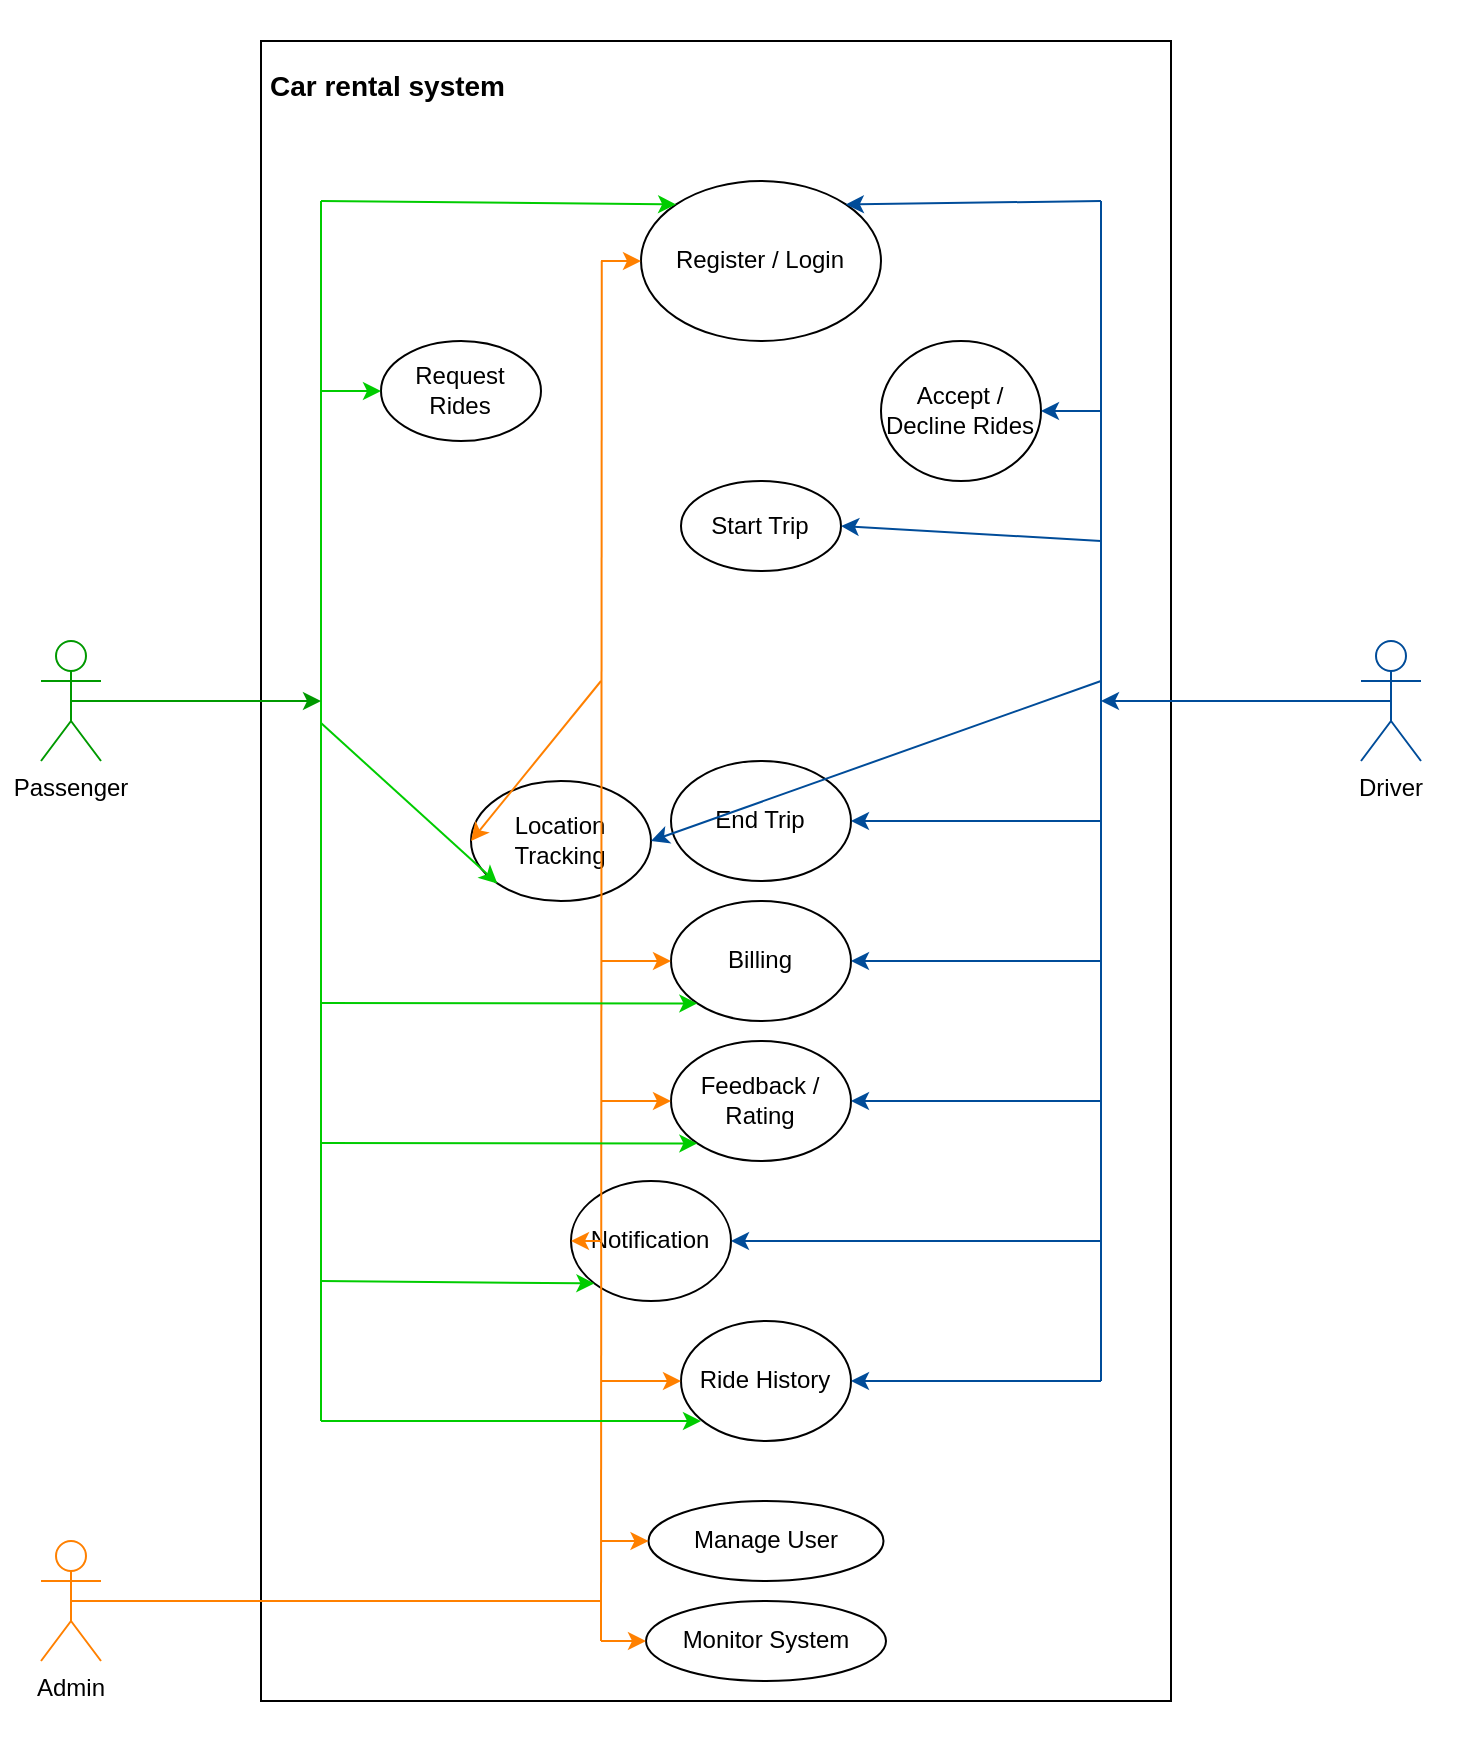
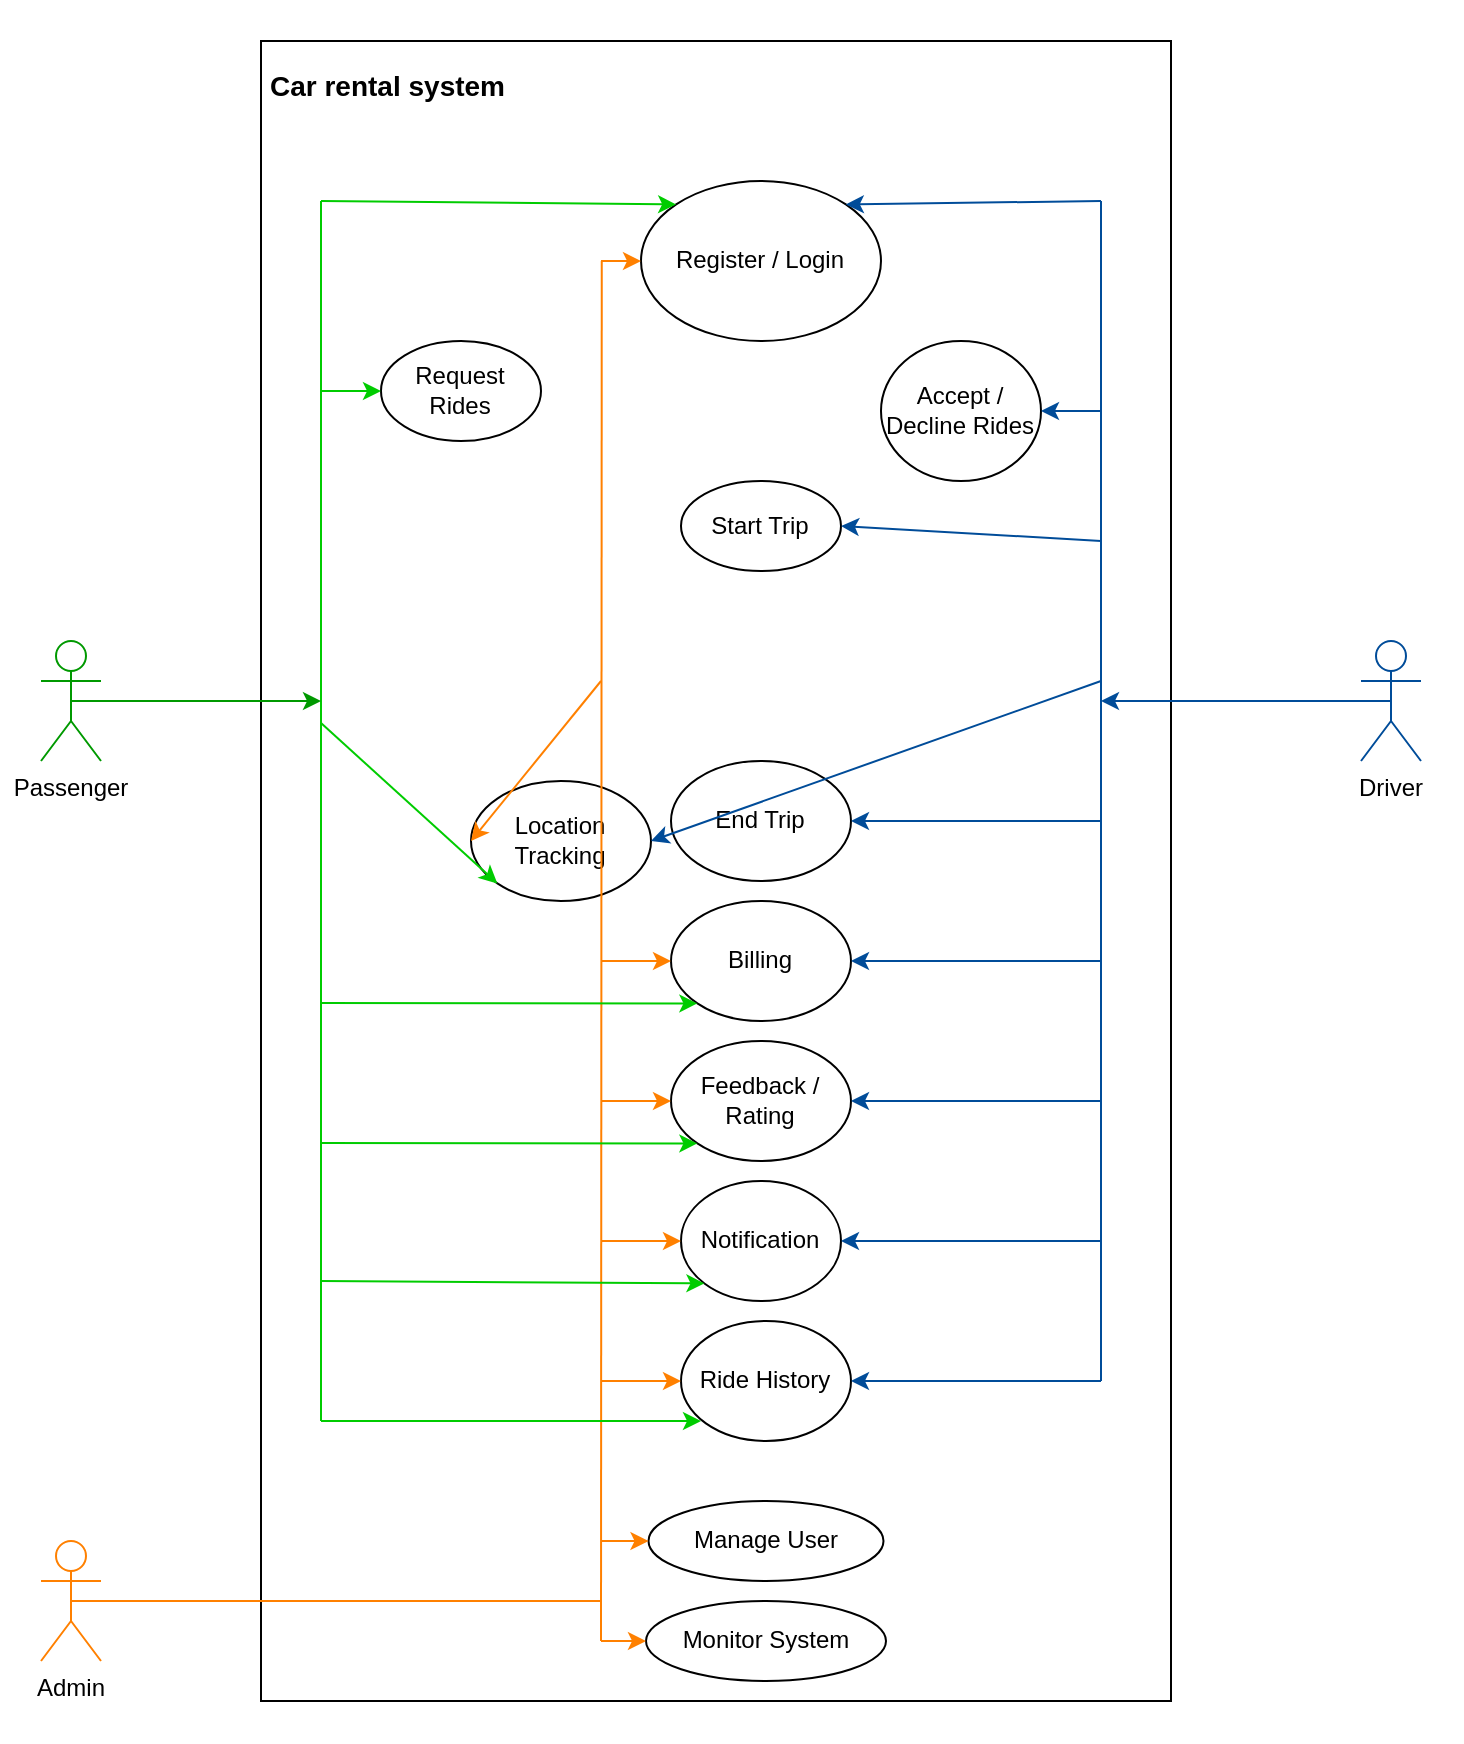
  <mxCell id="0" />
  <mxCell id="1" parent="0" />
  <mxCell id="2" value="" style="rounded=0;whiteSpace=wrap;html=1;" vertex="1" parent="1"><mxGeometry x="130" y="20" width="455" height="830" as="geometry" /></mxCell>
  <mxCell id="3" value="Register / Login" style="ellipse;whiteSpace=wrap;html=1;" vertex="1" parent="1"><mxGeometry x="320" y="90" width="120" height="80" as="geometry" /></mxCell>
  <mxCell id="4" value="Accept / Decline Rides" style="ellipse;whiteSpace=wrap;html=1;" vertex="1" parent="1"><mxGeometry x="440" y="170" width="80" height="70" as="geometry" /></mxCell>
  <mxCell id="5" value="Request Rides" style="ellipse;whiteSpace=wrap;html=1;" vertex="1" parent="1"><mxGeometry x="190" y="170" width="80" height="50" as="geometry" /></mxCell>
  <mxCell id="6" value="Start Trip" style="ellipse;whiteSpace=wrap;html=1;" vertex="1" parent="1"><mxGeometry x="340" y="240" width="80" height="45" as="geometry" /></mxCell>
  <mxCell id="7" value="Location Tracking" style="ellipse;whiteSpace=wrap;html=1;" vertex="1" parent="1"><mxGeometry x="235" y="390" width="90" height="60" as="geometry" /></mxCell>
  <mxCell id="8" value="End Trip" style="ellipse;whiteSpace=wrap;html=1;" vertex="1" parent="1"><mxGeometry x="335" y="380" width="90" height="60" as="geometry" /></mxCell>
  <mxCell id="9" value="Ride History" style="ellipse;whiteSpace=wrap;html=1;" vertex="1" parent="1"><mxGeometry x="340" y="660" width="85" height="60" as="geometry" /></mxCell>
  <mxCell id="10" value="Manage User" style="ellipse;whiteSpace=wrap;html=1;" vertex="1" parent="1"><mxGeometry x="323.75" y="750" width="117.5" height="40" as="geometry" /></mxCell>
  <mxCell id="11" value="Monitor System" style="ellipse;whiteSpace=wrap;html=1;" vertex="1" parent="1"><mxGeometry x="322.5" y="800" width="120" height="40" as="geometry" /></mxCell>
  <mxCell id="12" value="Billing" style="ellipse;whiteSpace=wrap;html=1;" vertex="1" parent="1"><mxGeometry x="335" y="450" width="90" height="60" as="geometry" /></mxCell>
- <mxCell id="13" value="Notification" style="ellipse;whiteSpace=wrap;html=1;" vertex="1" parent="1"><mxGeometry x="285" y="590" width="80" height="60" as="geometry" /></mxCell>
+ <mxCell id="13" value="Notification" style="ellipse;whiteSpace=wrap;html=1;" vertex="1" parent="1"><mxGeometry x="340" y="590" width="80" height="60" as="geometry" /></mxCell>
  <mxCell id="14" value="Feedback / Rating" style="ellipse;whiteSpace=wrap;html=1;" vertex="1" parent="1"><mxGeometry x="335" y="520" width="90" height="60" as="geometry" /></mxCell>
  <mxCell id="15" style="edgeStyle=orthogonalEdgeStyle;rounded=0;orthogonalLoop=1;jettySize=auto;html=1;exitX=0.5;exitY=1;exitDx=0;exitDy=0;" edge="1" parent="1" source="2" target="2"><mxGeometry relative="1" as="geometry" /></mxCell>
  <mxCell id="16" value="Passenger" style="shape=umlActor;verticalLabelPosition=bottom;verticalAlign=top;html=1;outlineConnect=0;strokeColor=#009900;" vertex="1" parent="1"><mxGeometry x="20" y="320" width="30" height="60" as="geometry" /></mxCell>
  <mxCell id="17" value="Driver" style="shape=umlActor;verticalLabelPosition=bottom;verticalAlign=top;html=1;outlineConnect=0;strokeColor=#004C99;" vertex="1" parent="1"><mxGeometry x="680" y="320" width="30" height="60" as="geometry" /></mxCell>
  <mxCell id="18" value="Admin" style="shape=umlActor;verticalLabelPosition=bottom;verticalAlign=top;html=1;outlineConnect=0;strokeColor=#FF8000;" vertex="1" parent="1"><mxGeometry x="20" y="770" width="30" height="60" as="geometry" /></mxCell>
  <mxCell id="19" value="" style="endArrow=none;html=1;rounded=0;strokeColor=#FF8000;" edge="1" parent="1"><mxGeometry width="50" height="50" relative="1" as="geometry"><mxPoint x="300" y="820" as="sourcePoint" /><mxPoint x="300.38" y="130" as="targetPoint" /></mxGeometry></mxCell>
  <mxCell id="20" value="" style="endArrow=none;html=1;rounded=0;entryX=0.5;entryY=0.5;entryDx=0;entryDy=0;entryPerimeter=0;strokeColor=#FF8000;" edge="1" parent="1" target="18"><mxGeometry width="50" height="50" relative="1" as="geometry"><mxPoint x="300" y="800" as="sourcePoint" /><mxPoint x="400" y="710" as="targetPoint" /></mxGeometry></mxCell>
  <mxCell id="21" value="" style="endArrow=classic;html=1;rounded=0;entryX=0;entryY=0.5;entryDx=0;entryDy=0;strokeColor=#FF8000;" edge="1" parent="1" target="3"><mxGeometry width="50" height="50" relative="1" as="geometry"><mxPoint x="300" y="130" as="sourcePoint" /><mxPoint x="400" y="130" as="targetPoint" /></mxGeometry></mxCell>
  <mxCell id="22" value="" style="endArrow=classic;html=1;rounded=0;entryX=0;entryY=0.5;entryDx=0;entryDy=0;strokeColor=#FF8000;" edge="1" parent="1" target="7"><mxGeometry width="50" height="50" relative="1" as="geometry"><mxPoint x="300" y="340" as="sourcePoint" /><mxPoint x="400" y="360" as="targetPoint" /></mxGeometry></mxCell>
  <mxCell id="23" value="" style="endArrow=classic;html=1;rounded=0;entryX=0;entryY=0.5;entryDx=0;entryDy=0;strokeColor=#FF8000;" edge="1" parent="1" target="12"><mxGeometry width="50" height="50" relative="1" as="geometry"><mxPoint x="300" y="480" as="sourcePoint" /><mxPoint x="400" y="480" as="targetPoint" /></mxGeometry></mxCell>
  <mxCell id="24" value="" style="endArrow=classic;html=1;rounded=0;entryX=0;entryY=0.5;entryDx=0;entryDy=0;strokeColor=#FF8000;" edge="1" parent="1" target="14"><mxGeometry width="50" height="50" relative="1" as="geometry"><mxPoint x="300" y="550" as="sourcePoint" /><mxPoint x="400" y="600" as="targetPoint" /></mxGeometry></mxCell>
  <mxCell id="25" value="" style="endArrow=classic;html=1;rounded=0;entryX=0;entryY=0.5;entryDx=0;entryDy=0;strokeColor=#FF8000;" edge="1" parent="1" target="13"><mxGeometry width="50" height="50" relative="1" as="geometry"><mxPoint x="300" y="620" as="sourcePoint" /><mxPoint x="400" y="600" as="targetPoint" /></mxGeometry></mxCell>
  <mxCell id="26" value="" style="endArrow=classic;html=1;rounded=0;entryX=0;entryY=0.5;entryDx=0;entryDy=0;strokeColor=#FF8000;" edge="1" parent="1" target="9"><mxGeometry width="50" height="50" relative="1" as="geometry"><mxPoint x="300" y="690" as="sourcePoint" /><mxPoint x="400" y="600" as="targetPoint" /></mxGeometry></mxCell>
  <mxCell id="27" value="" style="endArrow=classic;html=1;rounded=0;entryX=0;entryY=0.5;entryDx=0;entryDy=0;strokeColor=#FF8000;" edge="1" parent="1" target="10"><mxGeometry width="50" height="50" relative="1" as="geometry"><mxPoint x="300" y="770" as="sourcePoint" /><mxPoint x="400" y="710" as="targetPoint" /></mxGeometry></mxCell>
  <mxCell id="28" value="" style="endArrow=none;html=1;rounded=0;strokeColor=#00CC00;" edge="1" parent="1"><mxGeometry width="50" height="50" relative="1" as="geometry"><mxPoint x="160" y="710" as="sourcePoint" /><mxPoint x="160" y="100" as="targetPoint" /></mxGeometry></mxCell>
  <mxCell id="29" value="" style="endArrow=none;html=1;rounded=0;strokeColor=#004C99;" edge="1" parent="1"><mxGeometry width="50" height="50" relative="1" as="geometry"><mxPoint x="550" y="690" as="sourcePoint" /><mxPoint x="550" y="100" as="targetPoint" /></mxGeometry></mxCell>
  <mxCell id="30" value="" style="endArrow=classic;html=1;rounded=0;entryX=0;entryY=0;entryDx=0;entryDy=0;strokeColor=#00CC00;" edge="1" parent="1" target="3"><mxGeometry width="50" height="50" relative="1" as="geometry"><mxPoint x="160" y="100" as="sourcePoint" /><mxPoint x="580" y="280" as="targetPoint" /></mxGeometry></mxCell>
  <mxCell id="31" value="" style="endArrow=classic;html=1;rounded=0;entryX=1;entryY=0;entryDx=0;entryDy=0;strokeColor=#004C99;" edge="1" parent="1" target="3"><mxGeometry width="50" height="50" relative="1" as="geometry"><mxPoint x="550" y="100" as="sourcePoint" /><mxPoint x="400" y="110" as="targetPoint" /></mxGeometry></mxCell>
  <mxCell id="32" value="" style="endArrow=classic;html=1;rounded=0;entryX=0;entryY=0.5;entryDx=0;entryDy=0;strokeColor=#00CC00;" edge="1" parent="1" target="5"><mxGeometry width="50" height="50" relative="1" as="geometry"><mxPoint x="160" y="195" as="sourcePoint" /><mxPoint x="400" y="180" as="targetPoint" /></mxGeometry></mxCell>
  <mxCell id="33" value="" style="endArrow=classic;html=1;rounded=0;entryX=0;entryY=1;entryDx=0;entryDy=0;strokeColor=#00CC00;" edge="1" parent="1" target="7"><mxGeometry width="50" height="50" relative="1" as="geometry"><mxPoint x="160" y="361" as="sourcePoint" /><mxPoint x="400" y="250" as="targetPoint" /></mxGeometry></mxCell>
  <mxCell id="34" value="" style="endArrow=classic;html=1;rounded=0;entryX=0;entryY=1;entryDx=0;entryDy=0;strokeColor=#00CC00;" edge="1" parent="1" target="12"><mxGeometry width="50" height="50" relative="1" as="geometry"><mxPoint x="160" y="501" as="sourcePoint" /><mxPoint x="400" y="460" as="targetPoint" /></mxGeometry></mxCell>
  <mxCell id="35" value="" style="endArrow=classic;html=1;rounded=0;entryX=0;entryY=1;entryDx=0;entryDy=0;strokeColor=#00CC00;" edge="1" parent="1" target="14"><mxGeometry width="50" height="50" relative="1" as="geometry"><mxPoint x="160" y="571" as="sourcePoint" /><mxPoint x="400" y="590" as="targetPoint" /></mxGeometry></mxCell>
  <mxCell id="36" value="" style="endArrow=classic;html=1;rounded=0;entryX=0;entryY=1;entryDx=0;entryDy=0;strokeColor=#00CC00;" edge="1" parent="1" target="13"><mxGeometry width="50" height="50" relative="1" as="geometry"><mxPoint x="160" y="640" as="sourcePoint" /><mxPoint x="400" y="590" as="targetPoint" /></mxGeometry></mxCell>
  <mxCell id="37" value="" style="endArrow=classic;html=1;rounded=0;strokeColor=#00CC00;" edge="1" parent="1"><mxGeometry width="50" height="50" relative="1" as="geometry"><mxPoint x="160" y="710" as="sourcePoint" /><mxPoint x="350" y="710" as="targetPoint" /></mxGeometry></mxCell>
  <mxCell id="38" value="" style="endArrow=classic;html=1;rounded=0;exitX=0.5;exitY=0.5;exitDx=0;exitDy=0;exitPerimeter=0;strokeColor=#009900;" edge="1" parent="1" source="16"><mxGeometry width="50" height="50" relative="1" as="geometry"><mxPoint x="330" y="320" as="sourcePoint" /><mxPoint x="160" y="350" as="targetPoint" /></mxGeometry></mxCell>
  <mxCell id="39" value="" style="endArrow=classic;html=1;rounded=0;entryX=1;entryY=0.5;entryDx=0;entryDy=0;strokeColor=#004C99;" edge="1" parent="1" target="4"><mxGeometry width="50" height="50" relative="1" as="geometry"><mxPoint x="550" y="205" as="sourcePoint" /><mxPoint x="380" y="40" as="targetPoint" /></mxGeometry></mxCell>
  <mxCell id="40" value="" style="endArrow=classic;html=1;rounded=0;entryX=1;entryY=0.5;entryDx=0;entryDy=0;strokeColor=#004C99;" edge="1" parent="1" target="6"><mxGeometry width="50" height="50" relative="1" as="geometry"><mxPoint x="550" y="270" as="sourcePoint" /><mxPoint x="380" y="390" as="targetPoint" /></mxGeometry></mxCell>
  <mxCell id="41" value="" style="endArrow=classic;html=1;rounded=0;entryX=1;entryY=0.5;entryDx=0;entryDy=0;strokeColor=#004C99;" edge="1" parent="1" target="7"><mxGeometry width="50" height="50" relative="1" as="geometry"><mxPoint x="550" y="340" as="sourcePoint" /><mxPoint x="380" y="390" as="targetPoint" /></mxGeometry></mxCell>
  <mxCell id="42" value="" style="endArrow=classic;html=1;rounded=0;entryX=1;entryY=0.5;entryDx=0;entryDy=0;strokeColor=#004C99;" edge="1" parent="1" target="8"><mxGeometry width="50" height="50" relative="1" as="geometry"><mxPoint x="550" y="410" as="sourcePoint" /><mxPoint x="470" y="420" as="targetPoint" /></mxGeometry></mxCell>
  <mxCell id="43" value="" style="endArrow=classic;html=1;rounded=0;entryX=1;entryY=0.5;entryDx=0;entryDy=0;strokeColor=#004C99;" edge="1" parent="1" target="12"><mxGeometry width="50" height="50" relative="1" as="geometry"><mxPoint x="550" y="480" as="sourcePoint" /><mxPoint x="470" y="490" as="targetPoint" /></mxGeometry></mxCell>
  <mxCell id="44" value="" style="endArrow=classic;html=1;rounded=0;entryX=1;entryY=0.5;entryDx=0;entryDy=0;strokeColor=#004C99;" edge="1" parent="1" target="14"><mxGeometry width="50" height="50" relative="1" as="geometry"><mxPoint x="550" y="550" as="sourcePoint" /><mxPoint x="470" y="550" as="targetPoint" /></mxGeometry></mxCell>
  <mxCell id="45" value="" style="endArrow=classic;html=1;rounded=0;entryX=1;entryY=0.5;entryDx=0;entryDy=0;strokeColor=#004C99;" edge="1" parent="1" target="13"><mxGeometry width="50" height="50" relative="1" as="geometry"><mxPoint x="550" y="620" as="sourcePoint" /><mxPoint x="470" y="550" as="targetPoint" /></mxGeometry></mxCell>
  <mxCell id="46" value="" style="endArrow=classic;html=1;rounded=0;entryX=1;entryY=0.5;entryDx=0;entryDy=0;strokeColor=#004C99;" edge="1" parent="1" target="9"><mxGeometry width="50" height="50" relative="1" as="geometry"><mxPoint x="550" y="690" as="sourcePoint" /><mxPoint x="470" y="620" as="targetPoint" /></mxGeometry></mxCell>
  <mxCell id="47" value="" style="endArrow=classic;html=1;rounded=0;exitX=0.5;exitY=0.5;exitDx=0;exitDy=0;exitPerimeter=0;strokeColor=#004C99;" edge="1" parent="1" source="17"><mxGeometry width="50" height="50" relative="1" as="geometry"><mxPoint x="570" y="450" as="sourcePoint" /><mxPoint x="550" y="350" as="targetPoint" /></mxGeometry></mxCell>
  <mxCell id="48" value="" style="endArrow=classic;html=1;rounded=0;entryX=0;entryY=0.5;entryDx=0;entryDy=0;strokeColor=#FF8000;" edge="1" parent="1" target="11"><mxGeometry width="50" height="50" relative="1" as="geometry"><mxPoint x="300" y="820" as="sourcePoint" /><mxPoint x="480" y="820" as="targetPoint" /></mxGeometry></mxCell>
  <mxCell id="49" value="&lt;h1&gt;&lt;font style=&quot;font-size: 14px;&quot;&gt;Car rental system&lt;/font&gt;&lt;/h1&gt;" style="text;html=1;strokeColor=none;fillColor=none;spacing=5;spacingTop=-20;whiteSpace=wrap;overflow=hidden;rounded=0;strokeWidth=0;" vertex="1" parent="1"><mxGeometry x="130" y="20" width="140" height="40" as="geometry" /></mxCell>
